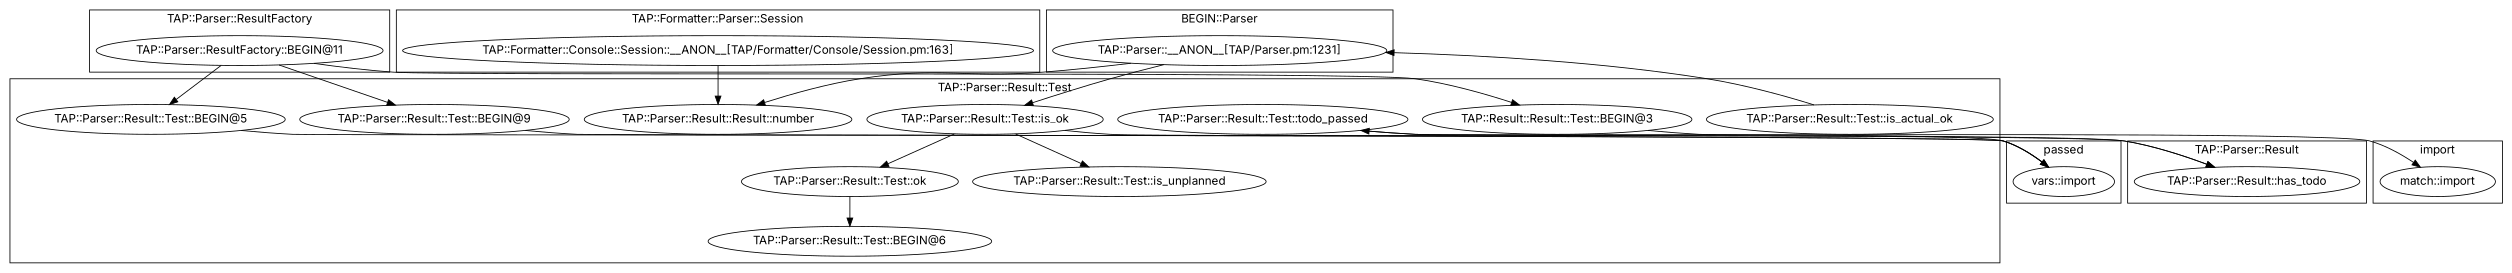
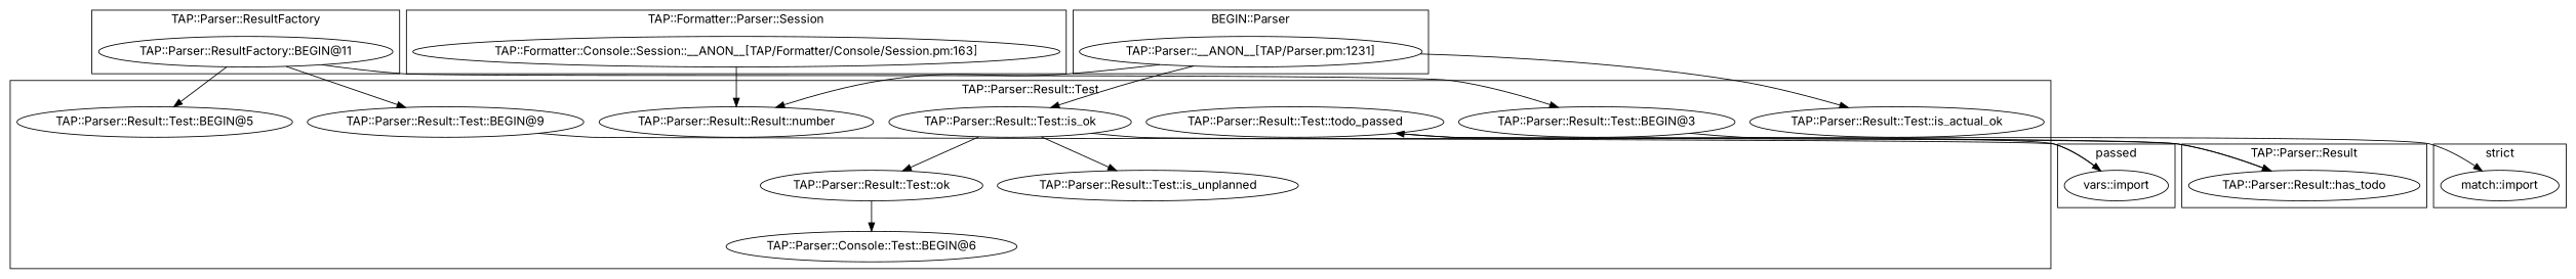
  digraph {
    fontname=Inter
    node [fontname=Inter]
    edge [fontname=Inter]
    "vars::import"
    "TAP::Parser::ResultFactory::BEGIN@11"
    n3 [label="match::import"]
    "TAP::Formatter::Console::Session::__ANON__[TAP/Formatter/Console/Session.pm:163]"
    "TAP::Parser::Result::has_todo"
    "TAP::Parser::Result::Test::BEGIN@9"
    "TAP::Parser::Result::Test::is_actual_ok"
    "TAP::Parser::Result::Test::ok"
    "TAP::Parser::Result::Test::todo_passed"
    "TAP::Parser::Result::Test::BEGIN@5"
    n11 [label="TAP::Parser::Result::Result::number"]
    "TAP::Parser::Result::Test::is_ok"
-   "TAP::Parser::Result::Test::BEGIN@6"
+   "TAP::Parser::Result::Test::BEGIN@6" [label="TAP::Parser::Console::Test::BEGIN@6"]
    "TAP::Parser::Result::Test::is_unplanned"
-   "TAP::Parser::Result::Test::BEGIN@3" [label="TAP::Result::Result::Test::BEGIN@3"]
+   "TAP::Parser::Result::Test::BEGIN@3"
    "TAP::Parser::__ANON__[TAP/Parser.pm:1231]"
    subgraph cluster_1 {
      label=passed
      "vars::import"
    }
    subgraph cluster_2 {
      label="TAP::Parser::ResultFactory"
      "TAP::Parser::ResultFactory::BEGIN@11"
    }
    subgraph cluster_3 {
-     label=import
+     label="strict"
      n3
    }
    subgraph cluster_4 {
      label="TAP::Formatter::Parser::Session"
      "TAP::Formatter::Console::Session::__ANON__[TAP/Formatter/Console/Session.pm:163]"
    }
    subgraph cluster_5 {
      label="TAP::Parser::Result"
      "TAP::Parser::Result::has_todo"
    }
    subgraph cluster_6 {
      label="TAP::Parser::Result::Test"
      "TAP::Parser::Result::Test::BEGIN@9"
      "TAP::Parser::Result::Test::is_actual_ok"
      "TAP::Parser::Result::Test::ok"
      "TAP::Parser::Result::Test::todo_passed"
      "TAP::Parser::Result::Test::BEGIN@5"
      n11
      "TAP::Parser::Result::Test::is_ok"
      "TAP::Parser::Result::Test::BEGIN@6"
      "TAP::Parser::Result::Test::is_unplanned"
      "TAP::Parser::Result::Test::BEGIN@3"
    }
    subgraph cluster_7 {
      label="BEGIN::Parser"
      "TAP::Parser::__ANON__[TAP/Parser.pm:1231]"
    }
    "vars::import" -> "TAP::Parser::Result::Test::todo_passed"
    "TAP::Parser::ResultFactory::BEGIN@11" -> "TAP::Parser::Result::Test::BEGIN@9"
    "TAP::Parser::ResultFactory::BEGIN@11" -> "TAP::Parser::Result::Test::BEGIN@5"
    "TAP::Parser::ResultFactory::BEGIN@11" -> "TAP::Parser::Result::Test::BEGIN@3"
    "TAP::Formatter::Console::Session::__ANON__[TAP/Formatter/Console/Session.pm:163]" -> n11
    "TAP::Parser::Result::Test::BEGIN@9" -> "vars::import"
    "TAP::Parser::Result::Test::ok" -> "TAP::Parser::Result::Test::BEGIN@6"
    "TAP::Parser::Result::Test::todo_passed" -> "TAP::Parser::Result::has_todo"
-   "TAP::Parser::Result::Test::BEGIN@5" -> "vars::import"
    "TAP::Parser::Result::Test::is_ok" -> "TAP::Parser::Result::has_todo"
    "TAP::Parser::Result::Test::is_ok" -> "TAP::Parser::Result::Test::ok"
    "TAP::Parser::Result::Test::is_ok" -> "TAP::Parser::Result::Test::is_unplanned"
    "TAP::Parser::Result::Test::BEGIN@3" -> n3
-   "TAP::Parser::Result::Test::is_actual_ok" -> "TAP::Parser::__ANON__[TAP/Parser.pm:1231]"
+   "TAP::Parser::__ANON__[TAP/Parser.pm:1231]" -> "TAP::Parser::Result::Test::is_actual_ok"
    "TAP::Parser::__ANON__[TAP/Parser.pm:1231]" -> n11
    "TAP::Parser::__ANON__[TAP/Parser.pm:1231]" -> "TAP::Parser::Result::Test::is_ok"
  }
